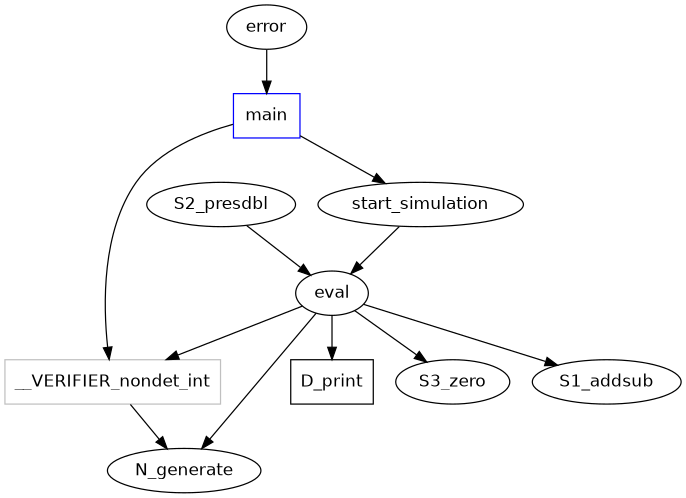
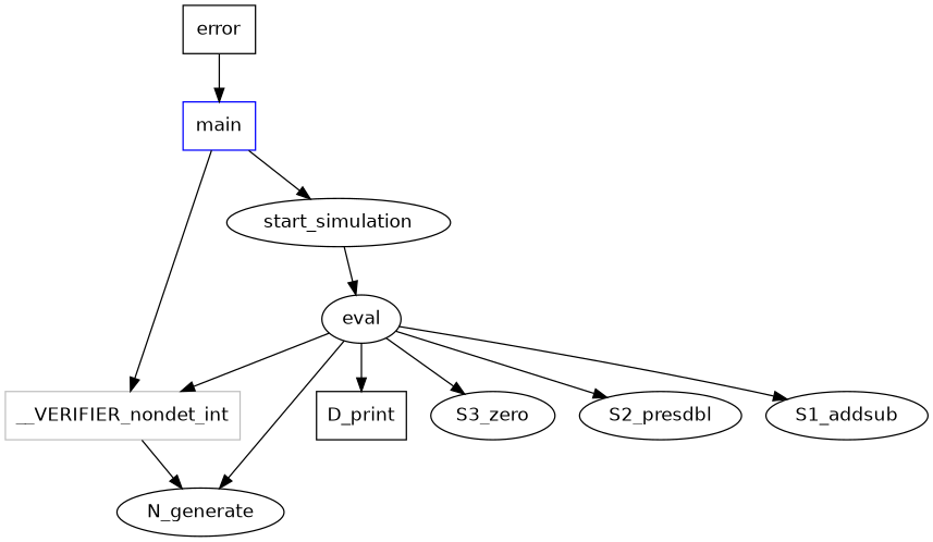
  digraph {
    fontname="DejaVu Sans"
    rankdir=TB
    node [fontname="DejaVu Sans"]
    edge [fontname="DejaVu Sans"]
    main [color=blue shape=box]
    n2 [color=grey label=__VERIFIER_nondet_int shape=box]
    n3 [label=start_simulation]
    n4 [label=N_generate]
-   n5 [label=error]
+   n5 [label=error shape=box]
    n6 [label=eval]
    n7 [label=D_print shape=box]
    n8 [label=S3_zero]
    n9 [label=S2_presdbl]
    n10 [label=S1_addsub]
    main -> n2
    main -> n3
    n2 -> n4
    n3 -> n6
    n5 -> main
    n6 -> n2
    n6 -> n4
    n6 -> n7
    n6 -> n8
-   n9 -> n6
+   n6 -> n9
    n6 -> n10
  }
